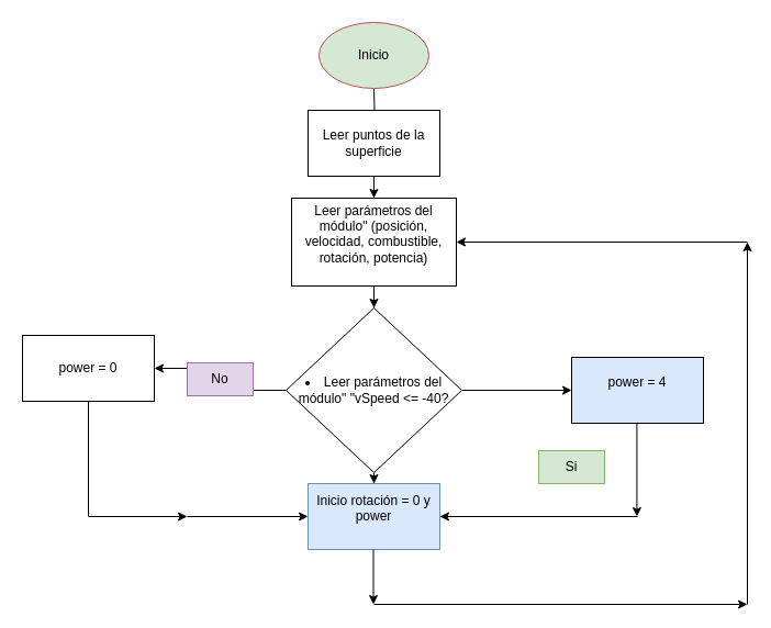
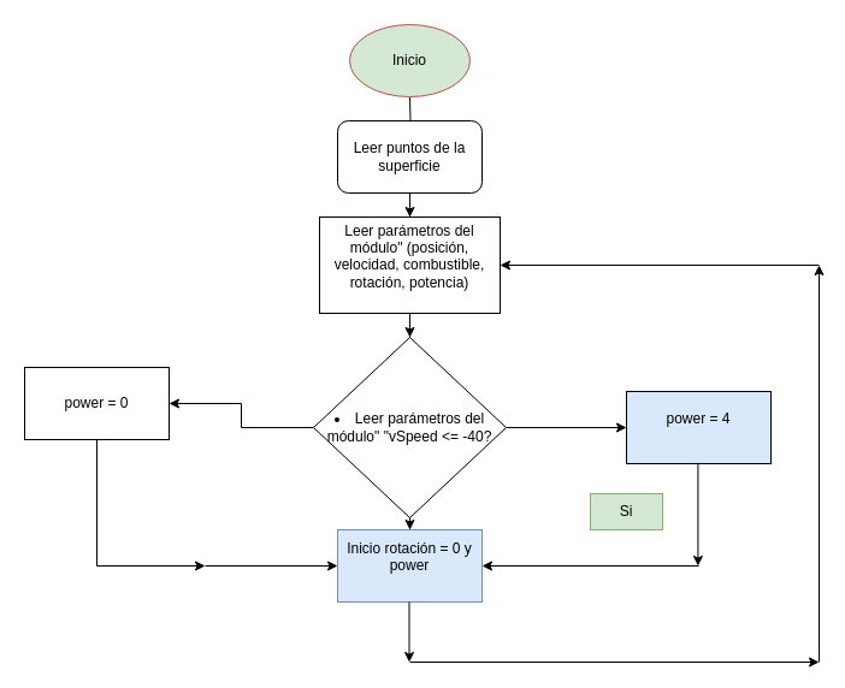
  <mxCell id="0" />
  <mxCell id="1" parent="0" />
  <mxCell id="2" value="" style="edgeStyle=orthogonalEdgeStyle;rounded=0;orthogonalLoop=1;jettySize=auto;html=1;" edge="1" parent="1" target="5"><mxGeometry relative="1" as="geometry"><mxPoint x="340" y="80" as="sourcePoint" /></mxGeometry></mxCell>
  <mxCell id="3" value="Inicio" style="ellipse;whiteSpace=wrap;html=1;fillColor=#d5e8d4;strokeColor=#b85450;" vertex="1" parent="1"><mxGeometry x="290" y="20" width="100" height="60" as="geometry" /></mxCell>
  <mxCell id="4" value="" style="edgeStyle=orthogonalEdgeStyle;rounded=0;orthogonalLoop=1;jettySize=auto;html=1;" edge="1" parent="1" source="5" target="7"><mxGeometry relative="1" as="geometry" /></mxCell>
- <mxCell id="5" value="Leer puntos de la superficie" style="whiteSpace=wrap;html=1;" vertex="1" parent="1"><mxGeometry x="280" y="100" width="120" height="60" as="geometry" /></mxCell>
+ <mxCell id="5" value="Leer puntos de la superficie" style="whiteSpace=wrap;html=1;rounded=1;" vertex="1" parent="1"><mxGeometry x="280" y="100" width="120" height="60" as="geometry" /></mxCell>
  <mxCell id="6" value="" style="edgeStyle=orthogonalEdgeStyle;rounded=0;orthogonalLoop=1;jettySize=auto;html=1;" edge="1" parent="1" source="7" target="11"><mxGeometry relative="1" as="geometry" /></mxCell>
  <mxCell id="7" value="&#10;Leer parámetros del módulo&quot; (posición, velocidad, combustible, rotación, potencia)&#10;&#10;" style="whiteSpace=wrap;html=1;" vertex="1" parent="1"><mxGeometry x="265" y="180" width="150" height="80" as="geometry" /></mxCell>
  <mxCell id="8" value="" style="edgeStyle=orthogonalEdgeStyle;rounded=0;orthogonalLoop=1;jettySize=auto;html=1;" edge="1" parent="1" source="11" target="13"><mxGeometry relative="1" as="geometry" /></mxCell>
  <mxCell id="9" value="" style="edgeStyle=orthogonalEdgeStyle;rounded=0;orthogonalLoop=1;jettySize=auto;html=1;" edge="1" parent="1" source="11" target="14"><mxGeometry relative="1" as="geometry" /></mxCell>
  <mxCell id="10" value="" style="edgeStyle=orthogonalEdgeStyle;rounded=0;orthogonalLoop=1;jettySize=auto;html=1;" edge="1" parent="1" source="11" target="15"><mxGeometry relative="1" as="geometry" /></mxCell>
  <mxCell id="11" value="&lt;br&gt;&lt;li&gt;Leer parámetros del módulo&quot; &quot;vSpeed &amp;lt;= -40?&lt;/li&gt;&lt;div&gt;&lt;br/&gt;&lt;/div&gt;" style="rhombus;whiteSpace=wrap;html=1;" vertex="1" parent="1"><mxGeometry x="260" y="280" width="160" height="150" as="geometry" /></mxCell>
  <mxCell id="12" value="" style="edgeStyle=orthogonalEdgeStyle;rounded=0;orthogonalLoop=1;jettySize=auto;html=1;" edge="1" parent="1" source="13"><mxGeometry relative="1" as="geometry"><mxPoint x="170" y="470" as="targetPoint" /><Array as="points"><mxPoint x="80" y="470" /></Array></mxGeometry></mxCell>
  <mxCell id="13" value="power = 0" style="whiteSpace=wrap;html=1;" vertex="1" parent="1"><mxGeometry x="20" y="305" width="120" height="60" as="geometry" /></mxCell>
  <mxCell id="14" value="&#10;power = 4&#10;&#10;" style="whiteSpace=wrap;html=1;fillColor=#dae8fc;" vertex="1" parent="1"><mxGeometry x="520" y="325" width="120" height="60" as="geometry" /></mxCell>
  <mxCell id="15" value="&#10;Inicio rotación = 0 y power&#10;&#10;" style="whiteSpace=wrap;html=1;fillColor=#dae8fc;strokeColor=#6c8ebf;" vertex="1" parent="1"><mxGeometry x="280" y="440" width="120" height="60" as="geometry" /></mxCell>
  <mxCell id="16" value="" style="endArrow=classic;html=1;rounded=0;entryX=0;entryY=0.5;entryDx=0;entryDy=0;" edge="1" parent="1" target="15"><mxGeometry width="50" height="50" relative="1" as="geometry"><mxPoint x="170" y="470" as="sourcePoint" /><mxPoint x="220" y="420" as="targetPoint" /></mxGeometry></mxCell>
  <mxCell id="17" value="" style="edgeStyle=orthogonalEdgeStyle;rounded=0;orthogonalLoop=1;jettySize=auto;html=1;" edge="1" parent="1"><mxGeometry relative="1" as="geometry"><mxPoint x="579.41" y="385" as="sourcePoint" /><mxPoint x="579.41" y="470" as="targetPoint" /></mxGeometry></mxCell>
  <mxCell id="18" value="" style="endArrow=classic;html=1;rounded=0;" edge="1" parent="1"><mxGeometry width="50" height="50" relative="1" as="geometry"><mxPoint x="580" y="470" as="sourcePoint" /><mxPoint x="400" y="470" as="targetPoint" /></mxGeometry></mxCell>
  <mxCell id="19" value="" style="endArrow=classic;html=1;rounded=0;" edge="1" parent="1"><mxGeometry width="50" height="50" relative="1" as="geometry"><mxPoint x="339.5" y="500" as="sourcePoint" /><mxPoint x="339.5" y="550" as="targetPoint" /></mxGeometry></mxCell>
  <mxCell id="20" value="" style="endArrow=classic;html=1;rounded=0;" edge="1" parent="1"><mxGeometry width="50" height="50" relative="1" as="geometry"><mxPoint x="340" y="550" as="sourcePoint" /><mxPoint x="680" y="550" as="targetPoint" /></mxGeometry></mxCell>
  <mxCell id="21" value="" style="endArrow=classic;html=1;rounded=0;" edge="1" parent="1"><mxGeometry width="50" height="50" relative="1" as="geometry"><mxPoint x="680" y="550" as="sourcePoint" /><mxPoint x="680" y="220" as="targetPoint" /></mxGeometry></mxCell>
  <mxCell id="22" value="" style="endArrow=classic;html=1;rounded=0;" edge="1" parent="1" target="7"><mxGeometry width="50" height="50" relative="1" as="geometry"><mxPoint x="680" y="220" as="sourcePoint" /><mxPoint x="670" y="170" as="targetPoint" /></mxGeometry></mxCell>
- <mxCell id="23" value="No" style="text;html=1;align=center;verticalAlign=middle;whiteSpace=wrap;rounded=0;fillColor=#e1d5e7;strokeColor=#9673a6;" vertex="1" parent="1"><mxGeometry x="170" y="330" width="60" height="30" as="geometry" /></mxCell>
  <mxCell id="24" value="Si" style="text;html=1;align=center;verticalAlign=middle;whiteSpace=wrap;rounded=0;fillColor=#d5e8d4;strokeColor=#82b366;" vertex="1" parent="1"><mxGeometry x="490" y="410" width="60" height="30" as="geometry" /></mxCell>
